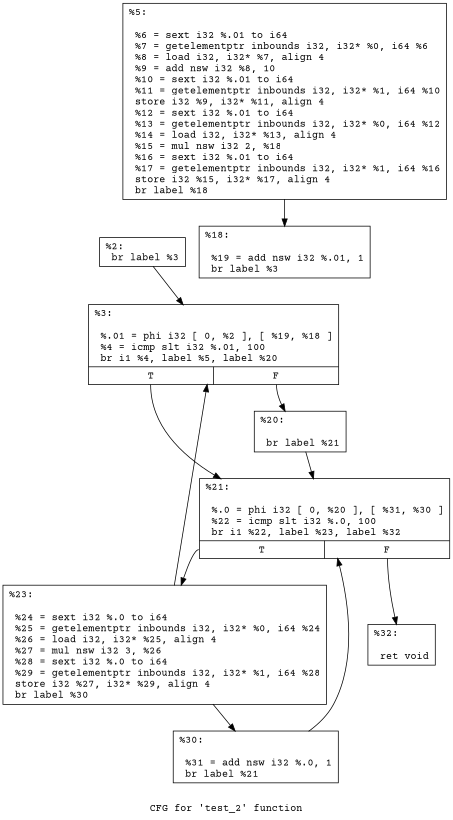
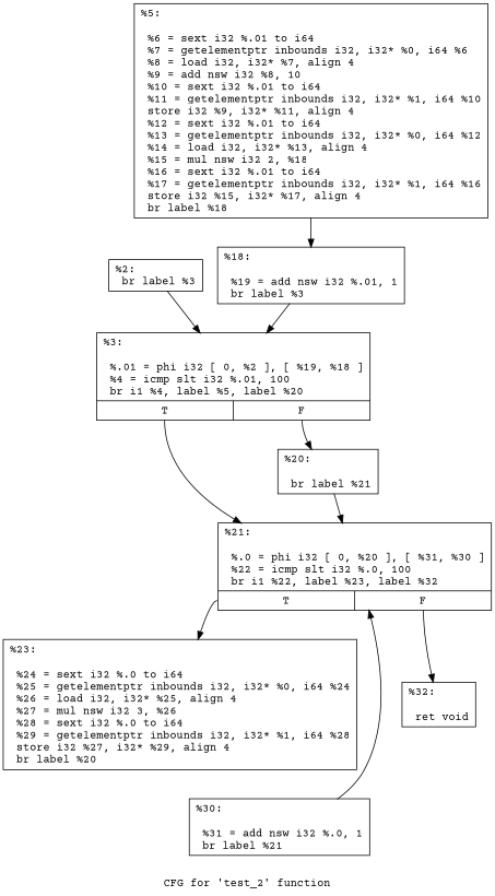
  digraph {
    fontname="Courier Prime"
    label="CFG for 'test_2' function"
    node [fontname="Courier Prime" shape=record]
    edge [fontname="Courier Prime"]
    n1 [label="{%2:\l  br label %3\l}"]
    n2 [label="{%3:\l\l  %.01 = phi i32 [ 0, %2 ], [ %19, %18 ]\l  %4 = icmp slt i32 %.01, 100\l  br i1 %4, label %5, label %20\l|{<s0>T|<s1>F}}"]
    n3 [label="{%20:\l\l  br label %21\l}"]
    n4 [label="{%21:\l\l  %.0 = phi i32 [ 0, %20 ], [ %31, %30 ]\l  %22 = icmp slt i32 %.0, 100\l  br i1 %22, label %23, label %32\l|{<s0>T|<s1>F}}"]
    n5 [label="{%5:\l\l  %6 = sext i32 %.01 to i64\l  %7 = getelementptr inbounds i32, i32* %0, i64 %6\l  %8 = load i32, i32* %7, align 4\l  %9 = add nsw i32 %8, 10\l  %10 = sext i32 %.01 to i64\l  %11 = getelementptr inbounds i32, i32* %1, i64 %10\l  store i32 %9, i32* %11, align 4\l  %12 = sext i32 %.01 to i64\l  %13 = getelementptr inbounds i32, i32* %0, i64 %12\l  %14 = load i32, i32* %13, align 4\l  %15 = mul nsw i32 2, %18\l  %16 = sext i32 %.01 to i64\l  %17 = getelementptr inbounds i32, i32* %1, i64 %16\l  store i32 %15, i32* %17, align 4\l  br label %18\l}"]
    n6 [label="{%18:\l\l  %19 = add nsw i32 %.01, 1\l  br label %3\l}"]
-   n7 [label="{%23:\l\l  %24 = sext i32 %.0 to i64\l  %25 = getelementptr inbounds i32, i32* %0, i64 %24\l  %26 = load i32, i32* %25, align 4\l  %27 = mul nsw i32 3, %26\l  %28 = sext i32 %.0 to i64\l  %29 = getelementptr inbounds i32, i32* %1, i64 %28\l  store i32 %27, i32* %29, align 4\l  br label %30\l}"]
+   n7 [label="{%23:\l\l  %24 = sext i32 %.0 to i64\l  %25 = getelementptr inbounds i32, i32* %0, i64 %24\l  %26 = load i32, i32* %25, align 4\l  %27 = mul nsw i32 3, %26\l  %28 = sext i32 %.0 to i64\l  %29 = getelementptr inbounds i32, i32* %1, i64 %28\l  store i32 %27, i32* %29, align 4\l  br label %20\l}"]
    n8 [label="{%32:\l\l  ret void\l}"]
    n9 [label="{%30:\l\l  %31 = add nsw i32 %.0, 1\l  br label %21\l}"]
    n1 -> n2
    n2 -> n3 [tailport=s1]
    n2 -> n4 [tailport=s0]
    n3 -> n4
    n4 -> n7 [tailport=s0]
    n4 -> n8 [tailport=s1]
    n5 -> n6
-   n7 -> n2
-   n7 -> n9
+   n6 -> n2
    n9 -> n4
  }
